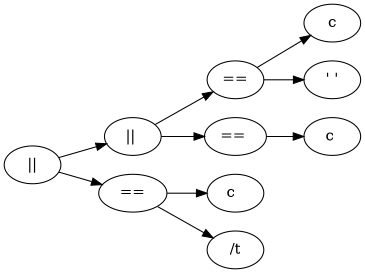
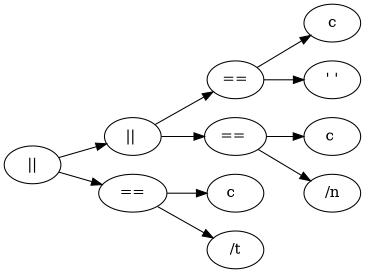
  digraph {
    rankdir=LR
    "||"
    "|| "
    " == "
    "=="
    "== "
    c
    "' '"
    "c "
+   "/n"
    "c  "
    "/t"
    "||" -> "|| "
    "||" -> " == "
    "|| " -> "=="
    "|| " -> "== "
    " == " -> "c  "
    " == " -> "/t"
    "==" -> c
    "==" -> "' '"
    "== " -> "c "
+   "== " -> "/n"
  }
